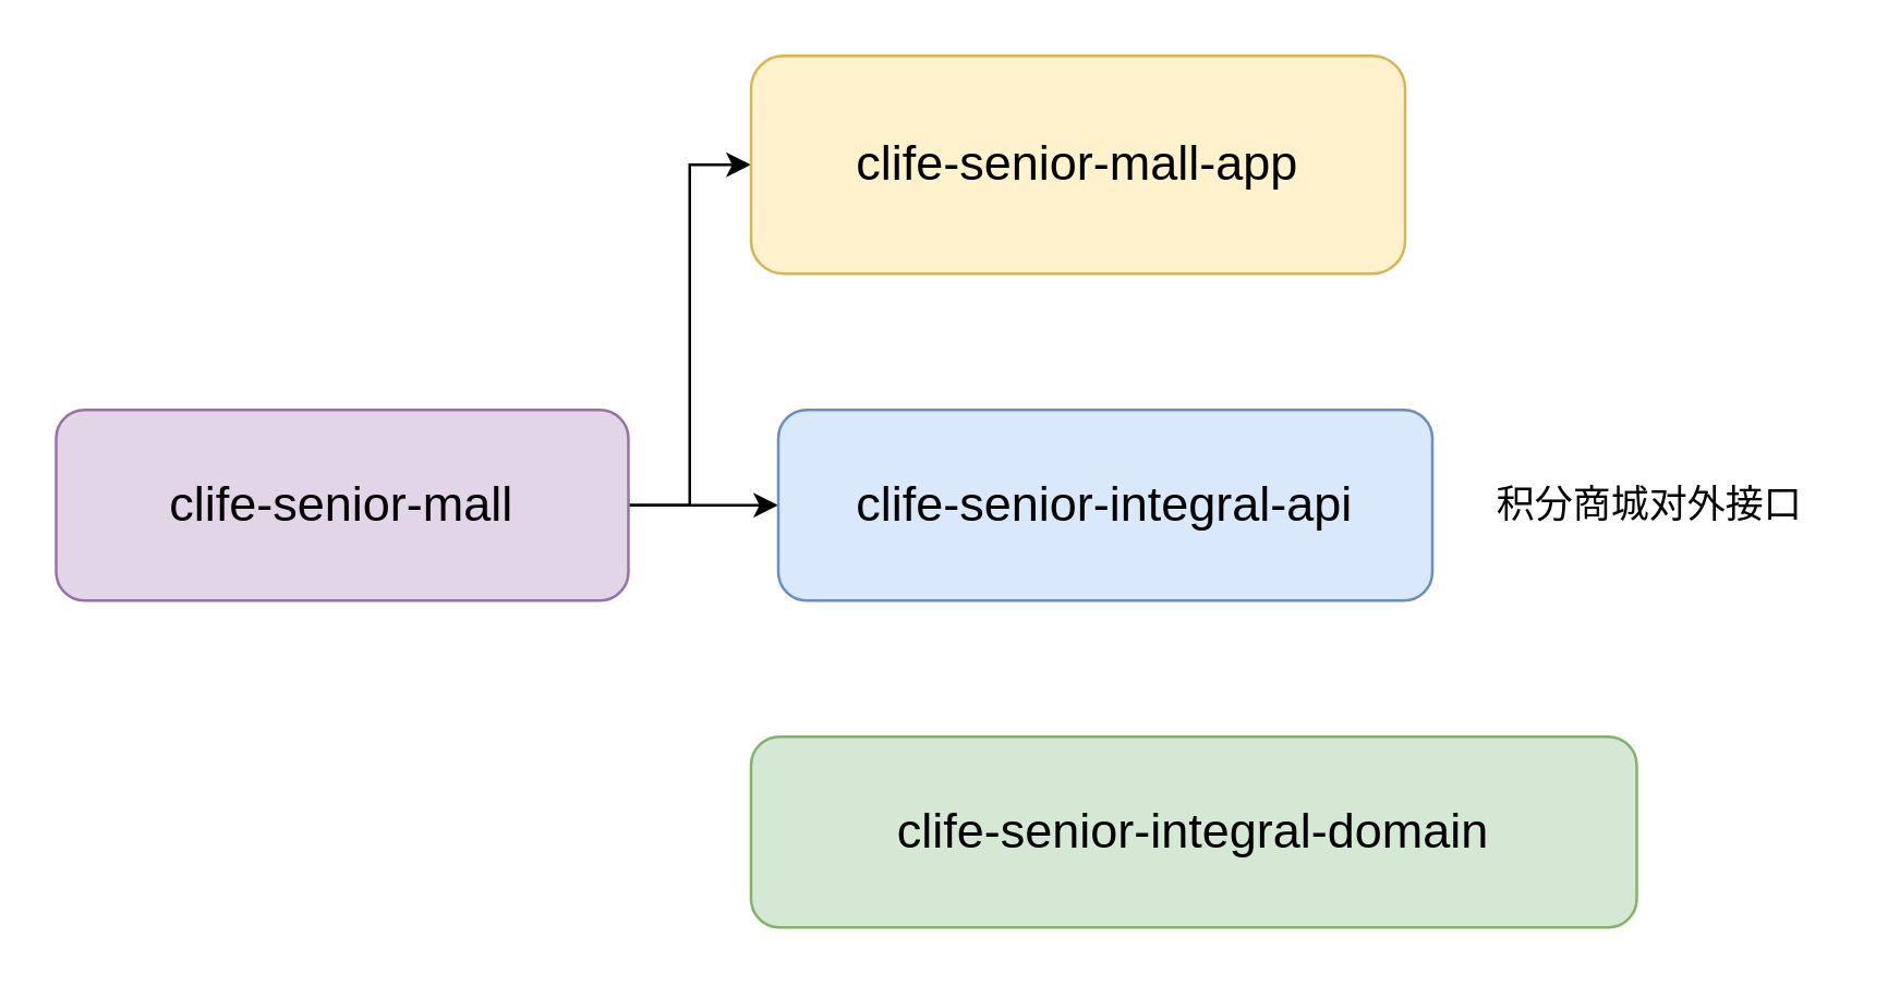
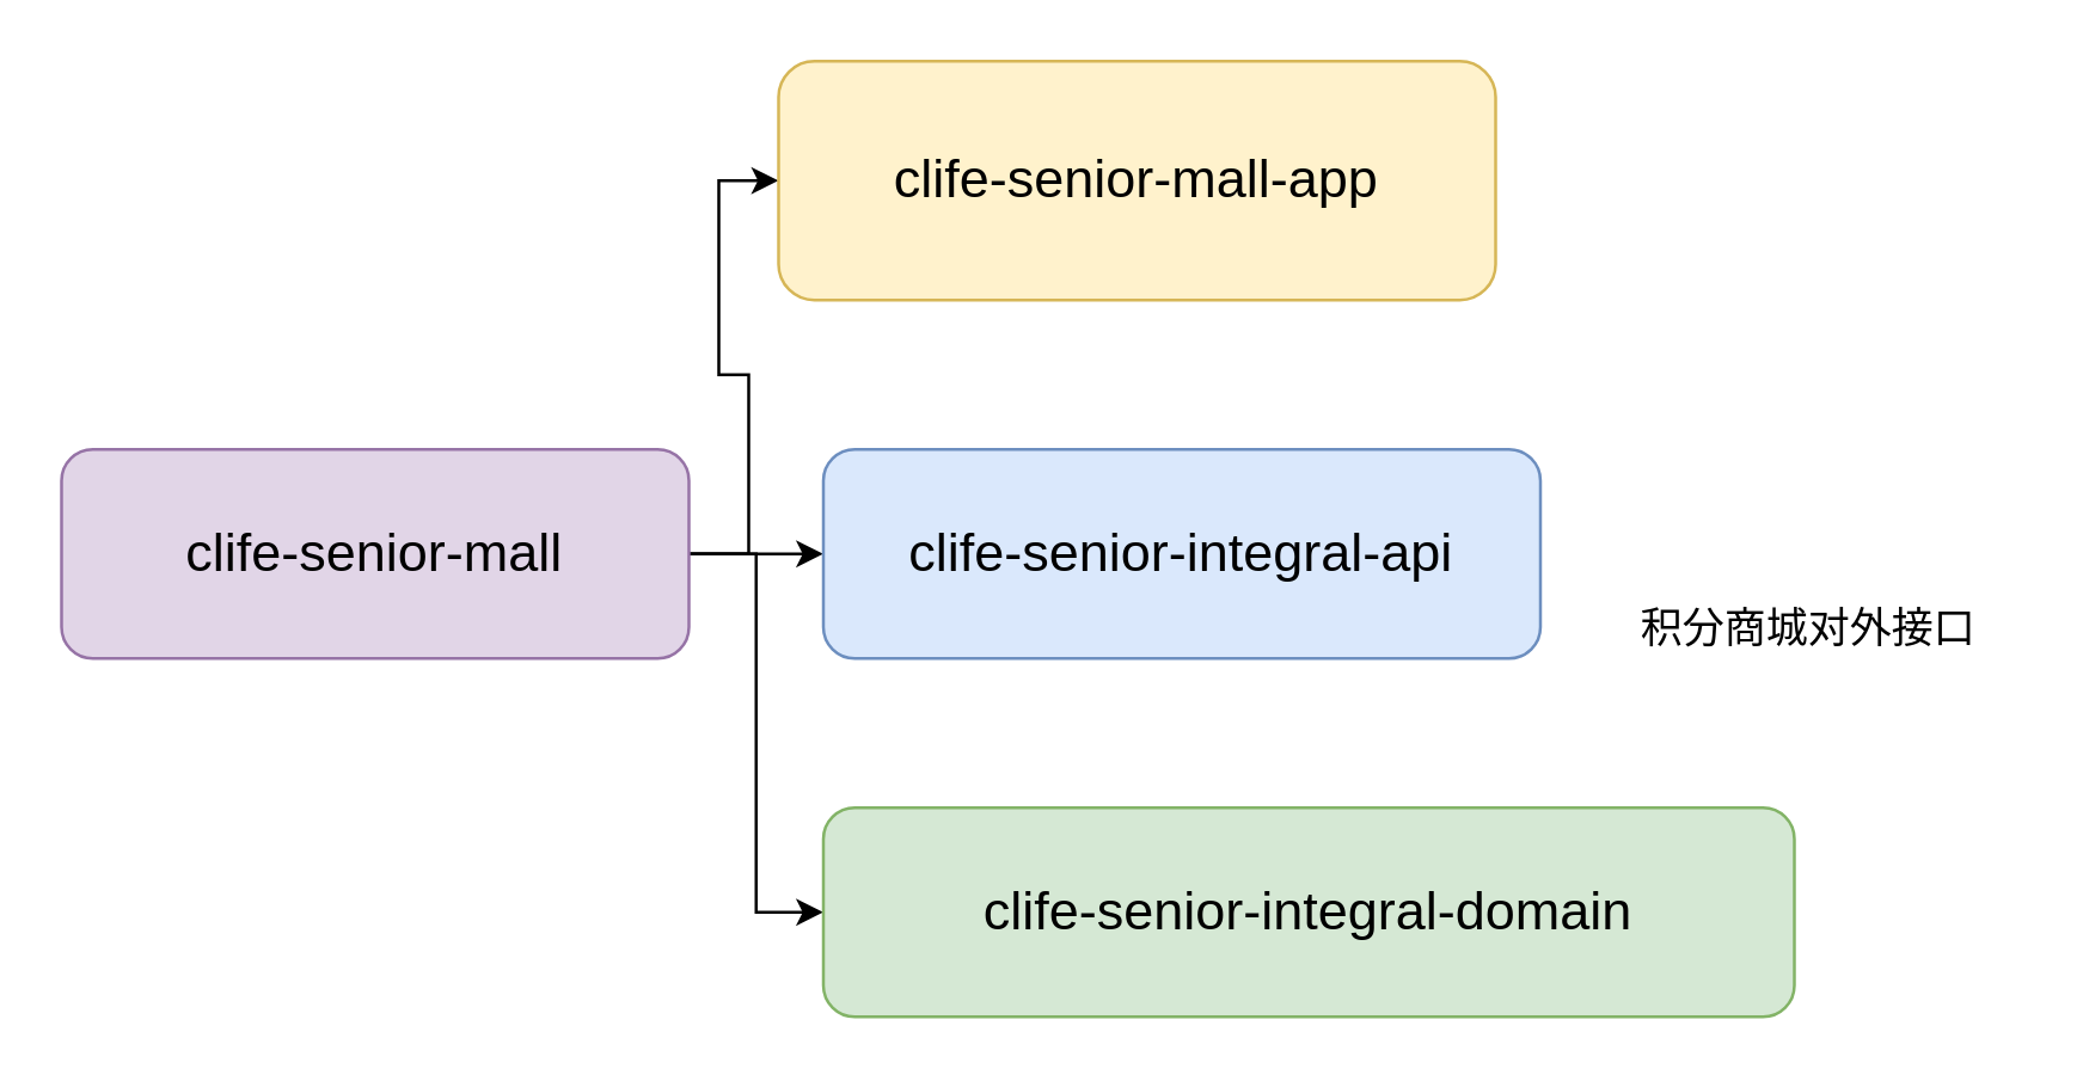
  <mxCell id="0" />
  <mxCell id="1" parent="0" />
  <mxCell id="2" style="edgeStyle=orthogonalEdgeStyle;rounded=0;orthogonalLoop=1;jettySize=auto;html=1;exitX=1;exitY=0.5;exitDx=0;exitDy=0;entryX=0;entryY=0.5;entryDx=0;entryDy=0;" edge="1" parent="1" source="5" target="6"><mxGeometry relative="1" as="geometry" /></mxCell>
+ <mxCell id="3" style="edgeStyle=orthogonalEdgeStyle;rounded=0;orthogonalLoop=1;jettySize=auto;html=1;exitX=1;exitY=0.5;exitDx=0;exitDy=0;entryX=0;entryY=0.5;entryDx=0;entryDy=0;" edge="1" parent="1" source="5" target="8"><mxGeometry relative="1" as="geometry" /></mxCell>
  <mxCell id="4" style="edgeStyle=orthogonalEdgeStyle;rounded=0;orthogonalLoop=1;jettySize=auto;html=1;exitX=1;exitY=0.5;exitDx=0;exitDy=0;entryX=0;entryY=0.5;entryDx=0;entryDy=0;" edge="1" parent="1" source="5" target="7"><mxGeometry relative="1" as="geometry" /></mxCell>
  <mxCell id="5" value="&lt;font style=&quot;font-size: 18px;&quot;&gt;clife-senior-mall&lt;/font&gt;" style="rounded=1;whiteSpace=wrap;html=1;fillColor=#e1d5e7;strokeColor=#9673a6;" vertex="1" parent="1"><mxGeometry x="20" y="150" width="210" height="70" as="geometry" /></mxCell>
- <mxCell id="6" value="&lt;font style=&quot;font-size: 18px;&quot;&gt;clife-senior-mall-app&lt;/font&gt;" style="rounded=1;whiteSpace=wrap;html=1;fillColor=#fff2cc;strokeColor=#d6b656;" vertex="1" parent="1"><mxGeometry x="275" y="20" width="240" height="80" as="geometry" /></mxCell>
- <mxCell id="7" value="&lt;font style=&quot;font-size: 18px;&quot;&gt;clife-senior-integral-api&lt;/font&gt;" style="rounded=1;whiteSpace=wrap;html=1;fillColor=#dae8fc;strokeColor=#6c8ebf;" vertex="1" parent="1"><mxGeometry x="285" y="150" width="240" height="70" as="geometry" /></mxCell>
+ <mxCell id="6" value="&lt;font style=&quot;font-size: 18px;&quot;&gt;clife-senior-mall-app&lt;/font&gt;" style="rounded=1;whiteSpace=wrap;html=1;fillColor=#fff2cc;strokeColor=#d6b656;" vertex="1" parent="1"><mxGeometry x="260" y="20" width="240" height="80" as="geometry" /></mxCell>
+ <mxCell id="7" value="&lt;font style=&quot;font-size: 18px;&quot;&gt;clife-senior-integral-api&lt;/font&gt;" style="rounded=1;whiteSpace=wrap;html=1;fillColor=#dae8fc;strokeColor=#6c8ebf;" vertex="1" parent="1"><mxGeometry x="275" y="150" width="240" height="70" as="geometry" /></mxCell>
  <mxCell id="8" value="&lt;font style=&quot;font-size: 18px;&quot;&gt;clife-senior-integral-domain&lt;/font&gt;" style="rounded=1;whiteSpace=wrap;html=1;fillColor=#d5e8d4;strokeColor=#82b366;" vertex="1" parent="1"><mxGeometry x="275" y="270" width="325" height="70" as="geometry" /></mxCell>
- <mxCell id="9" value="&lt;font style=&quot;font-size: 14px;&quot;&gt;积分商城对外接口&lt;/font&gt;" style="text;html=1;align=center;verticalAlign=middle;whiteSpace=wrap;rounded=0;" vertex="1" parent="1"><mxGeometry x="535" y="165" width="140" height="40" as="geometry" /></mxCell>
+ <mxCell id="9" value="&lt;font style=&quot;font-size: 14px;&quot;&gt;积分商城对外接口&lt;/font&gt;" style="text;html=1;align=center;verticalAlign=middle;whiteSpace=wrap;rounded=0;" vertex="1" parent="1"><mxGeometry x="535" y="190" width="140" height="40" as="geometry" /></mxCell>
